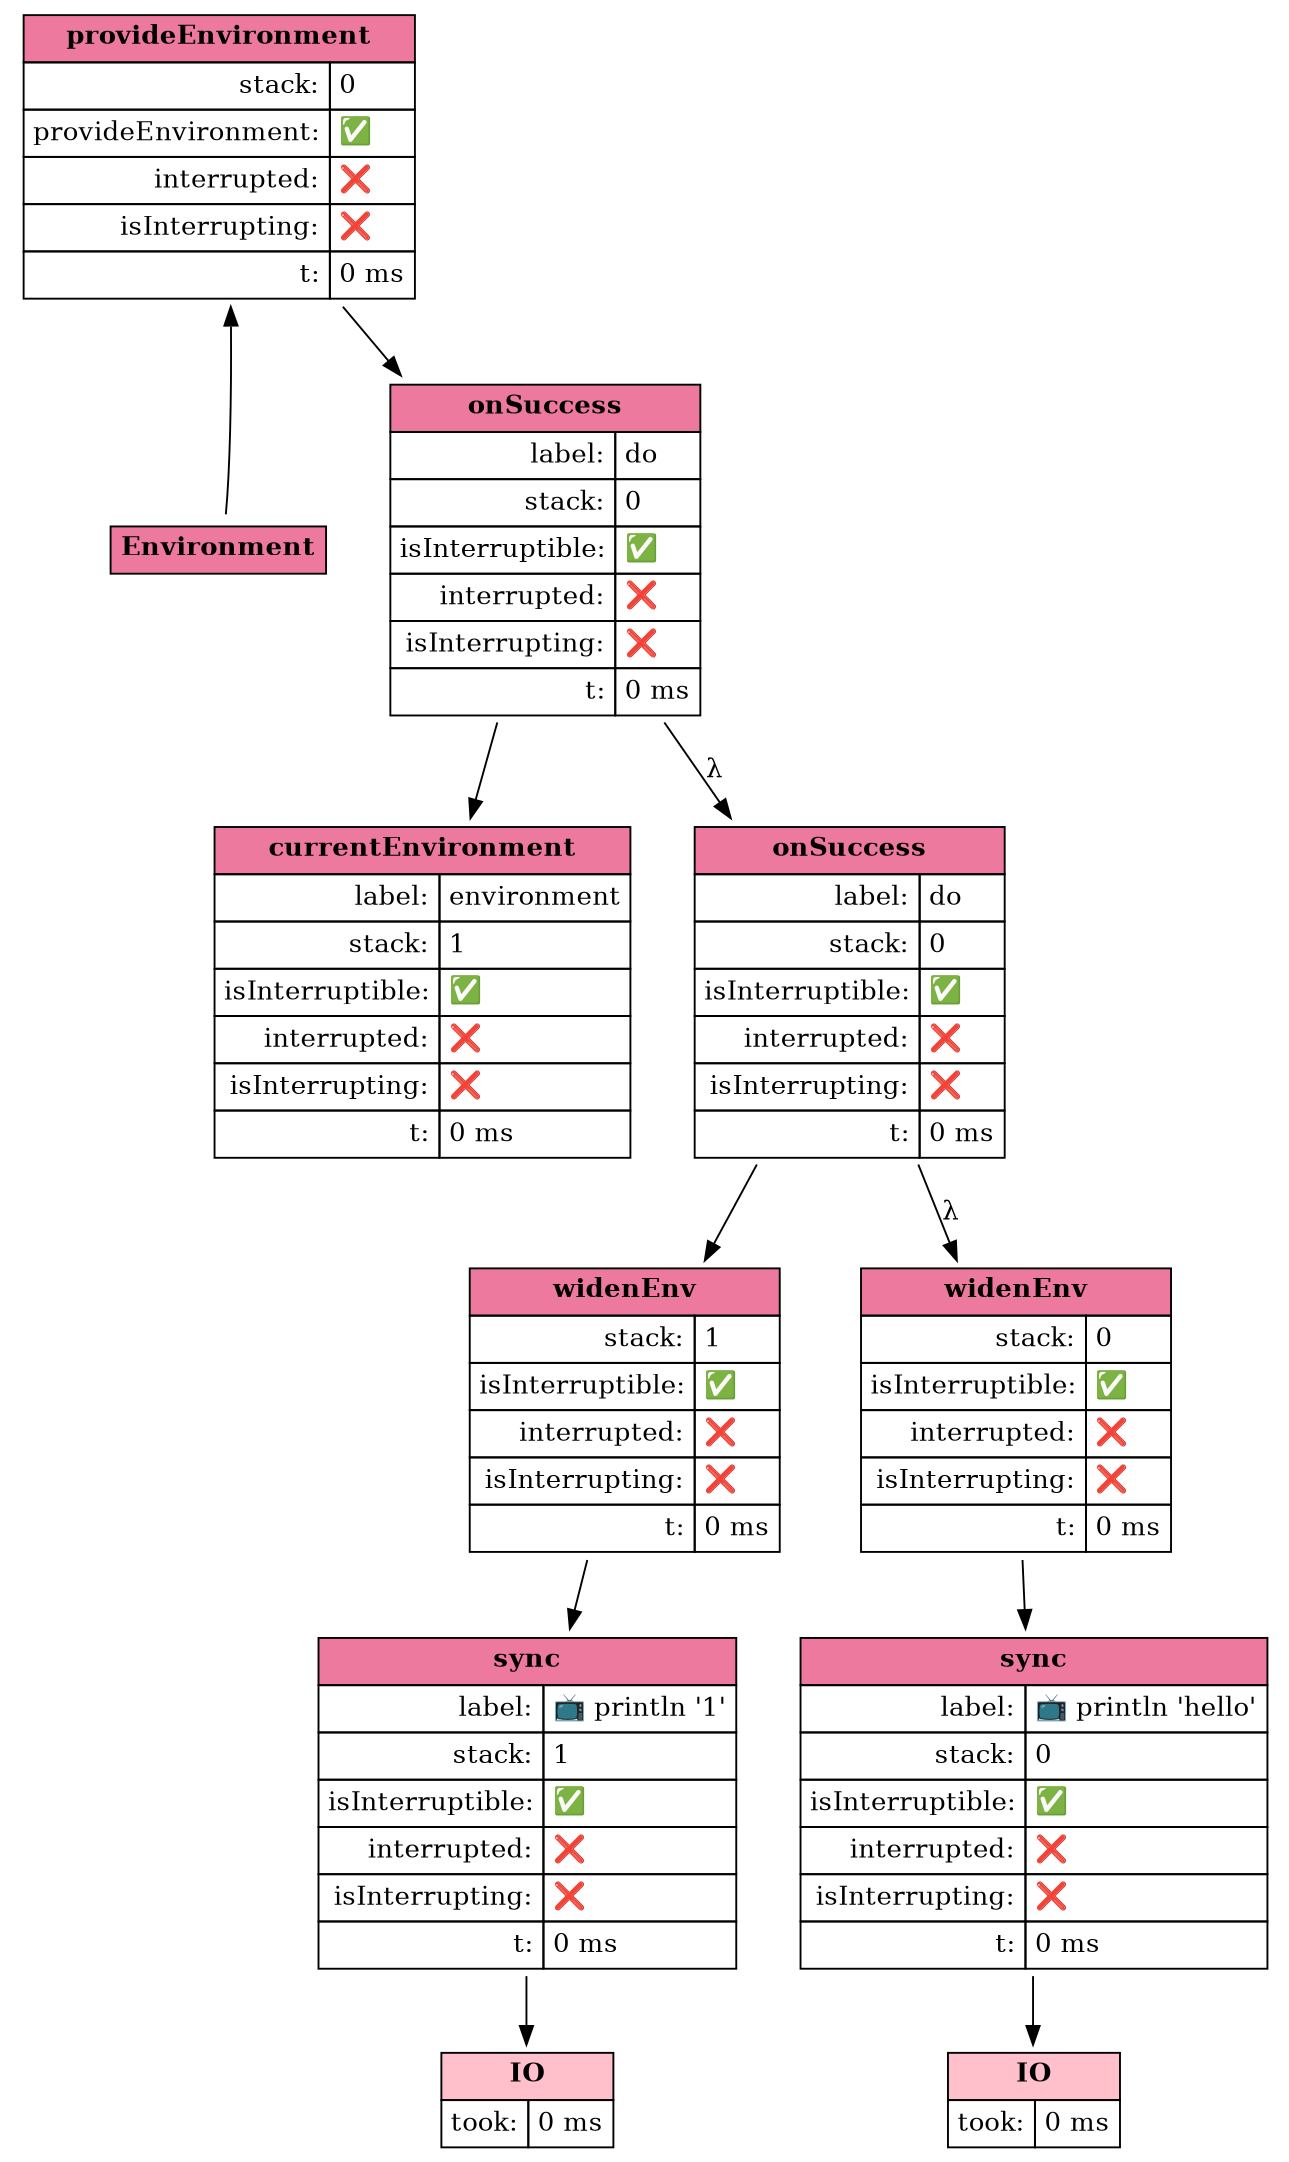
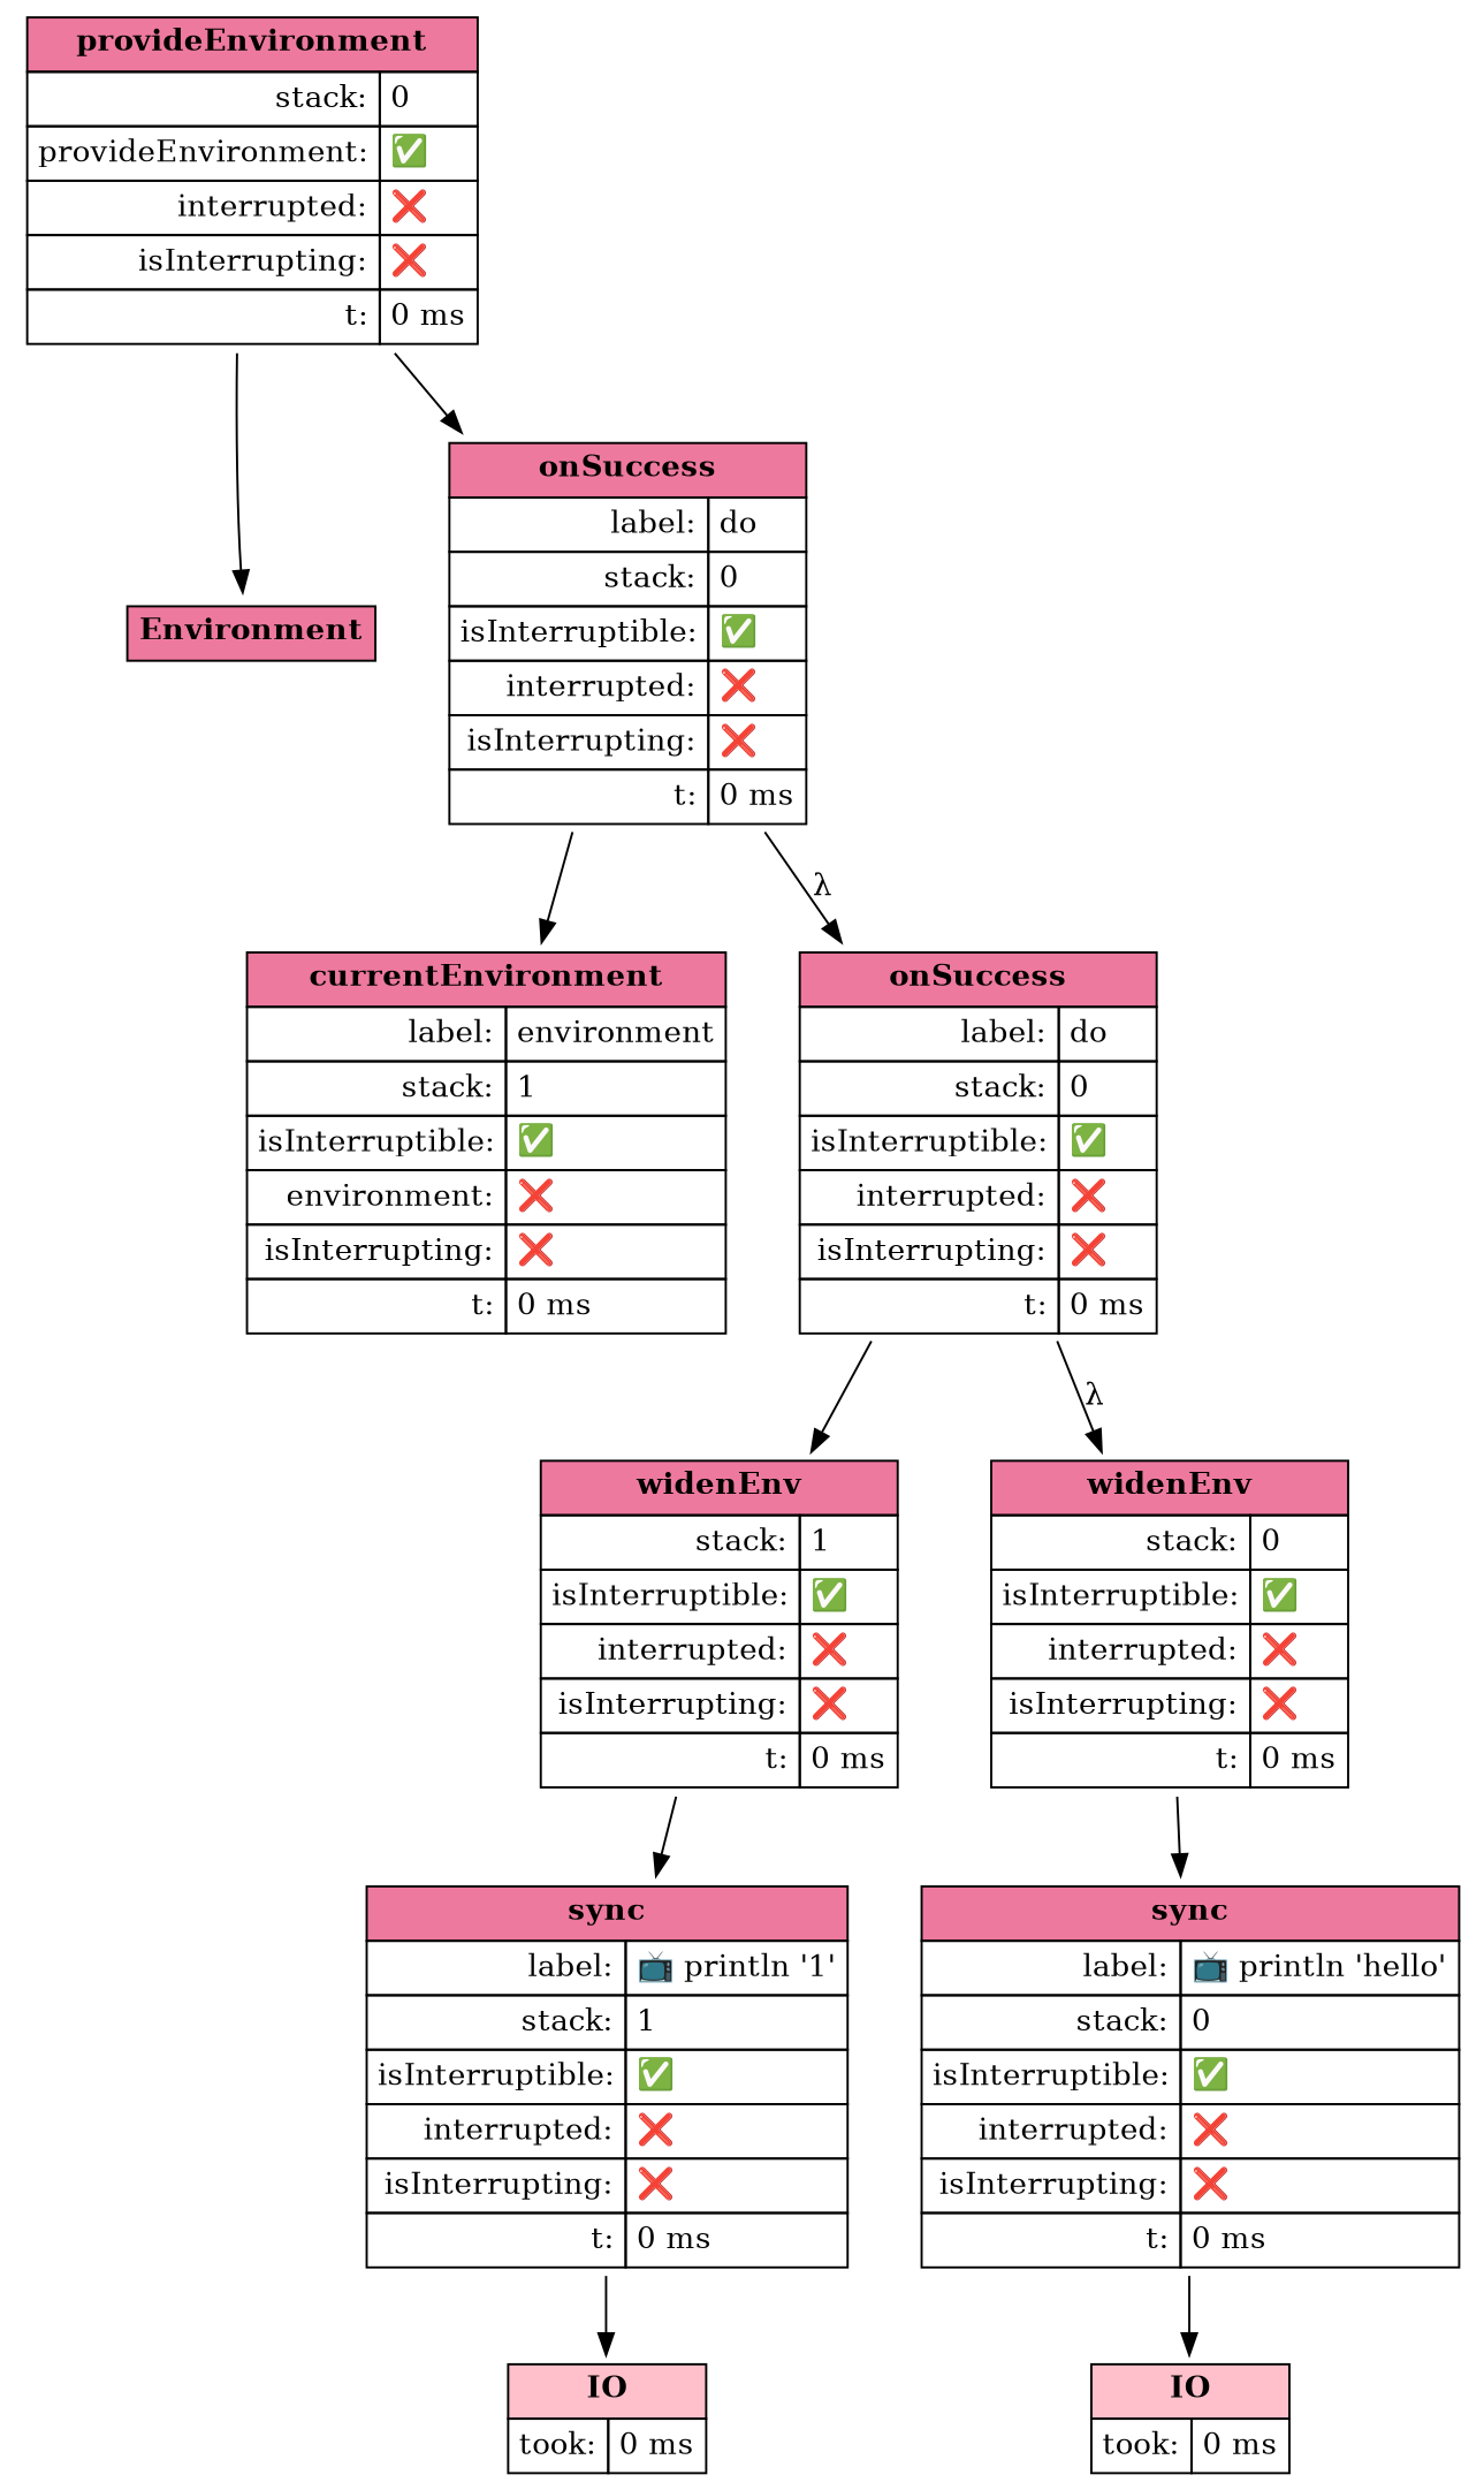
  digraph {
    node [shape=none]
    n1 [label=<<table CELLPADDING="4" BORDER="0" CELLBORDER="1" CELLSPACING="0"><tr><td BGCOLOR="palevioletred2" colspan='2'><b>provideEnvironment</b></td></tr><tr><td align='right'>stack:</td><td align='left'>0</td></tr><tr><td align='right'>provideEnvironment:</td><td align='left'>✅</td></tr><tr><td align='right'>interrupted:</td><td align='left'>❌</td></tr><tr><td align='right'>isInterrupting:</td><td align='left'>❌</td></tr><tr><td align='right'>t:</td><td align='left'>0 ms</td></tr></table>>]
    n2 [label=<<table CELLPADDING="4" BORDER="0" CELLBORDER="1" CELLSPACING="0"><tr><td BGCOLOR="palevioletred2" colspan='2'><b>Environment</b></td></tr></table>>]
    n3 [label=<<table CELLPADDING="4" BORDER="0" CELLBORDER="1" CELLSPACING="0"><tr><td BGCOLOR="palevioletred2" colspan='2'><b>onSuccess</b></td></tr><tr><td align='right'>label:</td><td align='left'>do</td></tr><tr><td align='right'>stack:</td><td align='left'>0</td></tr><tr><td align='right'>isInterruptible:</td><td align='left'>✅</td></tr><tr><td align='right'>interrupted:</td><td align='left'>❌</td></tr><tr><td align='right'>isInterrupting:</td><td align='left'>❌</td></tr><tr><td align='right'>t:</td><td align='left'>0 ms</td></tr></table>>]
-   n4 [label=<<table CELLPADDING="4" BORDER="0" CELLBORDER="1" CELLSPACING="0"><tr><td BGCOLOR="palevioletred2" colspan='2'><b>currentEnvironment</b></td></tr><tr><td align='right'>label:</td><td align='left'>environment</td></tr><tr><td align='right'>stack:</td><td align='left'>1</td></tr><tr><td align='right'>isInterruptible:</td><td align='left'>✅</td></tr><tr><td align='right'>interrupted:</td><td align='left'>❌</td></tr><tr><td align='right'>isInterrupting:</td><td align='left'>❌</td></tr><tr><td align='right'>t:</td><td align='left'>0 ms</td></tr></table>>]
+   n4 [label=<<table CELLPADDING="4" BORDER="0" CELLBORDER="1" CELLSPACING="0"><tr><td BGCOLOR="palevioletred2" colspan='2'><b>currentEnvironment</b></td></tr><tr><td align='right'>label:</td><td align='left'>environment</td></tr><tr><td align='right'>stack:</td><td align='left'>1</td></tr><tr><td align='right'>isInterruptible:</td><td align='left'>✅</td></tr><tr><td align='right'>environment:</td><td align='left'>❌</td></tr><tr><td align='right'>isInterrupting:</td><td align='left'>❌</td></tr><tr><td align='right'>t:</td><td align='left'>0 ms</td></tr></table>>]
    n5 [label=<<table CELLPADDING="4" BORDER="0" CELLBORDER="1" CELLSPACING="0"><tr><td BGCOLOR="palevioletred2" colspan='2'><b>onSuccess</b></td></tr><tr><td align='right'>label:</td><td align='left'>do</td></tr><tr><td align='right'>stack:</td><td align='left'>0</td></tr><tr><td align='right'>isInterruptible:</td><td align='left'>✅</td></tr><tr><td align='right'>interrupted:</td><td align='left'>❌</td></tr><tr><td align='right'>isInterrupting:</td><td align='left'>❌</td></tr><tr><td align='right'>t:</td><td align='left'>0 ms</td></tr></table>>]
    n6 [label=<<table CELLPADDING="4" BORDER="0" CELLBORDER="1" CELLSPACING="0"><tr><td BGCOLOR="palevioletred2" colspan='2'><b>widenEnv</b></td></tr><tr><td align='right'>stack:</td><td align='left'>1</td></tr><tr><td align='right'>isInterruptible:</td><td align='left'>✅</td></tr><tr><td align='right'>interrupted:</td><td align='left'>❌</td></tr><tr><td align='right'>isInterrupting:</td><td align='left'>❌</td></tr><tr><td align='right'>t:</td><td align='left'>0 ms</td></tr></table>>]
    n7 [label=<<table CELLPADDING="4" BORDER="0" CELLBORDER="1" CELLSPACING="0"><tr><td BGCOLOR="palevioletred2" colspan='2'><b>widenEnv</b></td></tr><tr><td align='right'>stack:</td><td align='left'>0</td></tr><tr><td align='right'>isInterruptible:</td><td align='left'>✅</td></tr><tr><td align='right'>interrupted:</td><td align='left'>❌</td></tr><tr><td align='right'>isInterrupting:</td><td align='left'>❌</td></tr><tr><td align='right'>t:</td><td align='left'>0 ms</td></tr></table>>]
    n8 [label=<<table CELLPADDING="4" BORDER="0" CELLBORDER="1" CELLSPACING="0"><tr><td BGCOLOR="palevioletred2" colspan='2'><b>sync</b></td></tr><tr><td align='right'>label:</td><td align='left'>📺 println '1'</td></tr><tr><td align='right'>stack:</td><td align='left'>1</td></tr><tr><td align='right'>isInterruptible:</td><td align='left'>✅</td></tr><tr><td align='right'>interrupted:</td><td align='left'>❌</td></tr><tr><td align='right'>isInterrupting:</td><td align='left'>❌</td></tr><tr><td align='right'>t:</td><td align='left'>0 ms</td></tr></table>>]
    n9 [label=<<table CELLPADDING="4" BORDER="0" CELLBORDER="1" CELLSPACING="0"><tr><td BGCOLOR="palevioletred2" colspan='2'><b>sync</b></td></tr><tr><td align='right'>label:</td><td align='left'>📺 println 'hello'</td></tr><tr><td align='right'>stack:</td><td align='left'>0</td></tr><tr><td align='right'>isInterruptible:</td><td align='left'>✅</td></tr><tr><td align='right'>interrupted:</td><td align='left'>❌</td></tr><tr><td align='right'>isInterrupting:</td><td align='left'>❌</td></tr><tr><td align='right'>t:</td><td align='left'>0 ms</td></tr></table>>]
    n10 [label=<<table CELLPADDING="4" BORDER="0" CELLBORDER="1" CELLSPACING="0"><tr><td BGCOLOR="pink" colspan='2'><b>IO</b></td></tr><tr><td align='right'>took:</td><td align='left'>0 ms</td></tr></table>>]
    n11 [label=<<table CELLPADDING="4" BORDER="0" CELLBORDER="1" CELLSPACING="0"><tr><td BGCOLOR="pink" colspan='2'><b>IO</b></td></tr><tr><td align='right'>took:</td><td align='left'>0 ms</td></tr></table>>]
-   n2 -> n1
+   n1 -> n2
    n1 -> n3
    n3 -> n4
    n3 -> n5 [label="λ"]
    n5 -> n6
    n5 -> n7 [label="λ"]
    n6 -> n8
    n7 -> n9
    n8 -> n10
    n9 -> n11
  }
